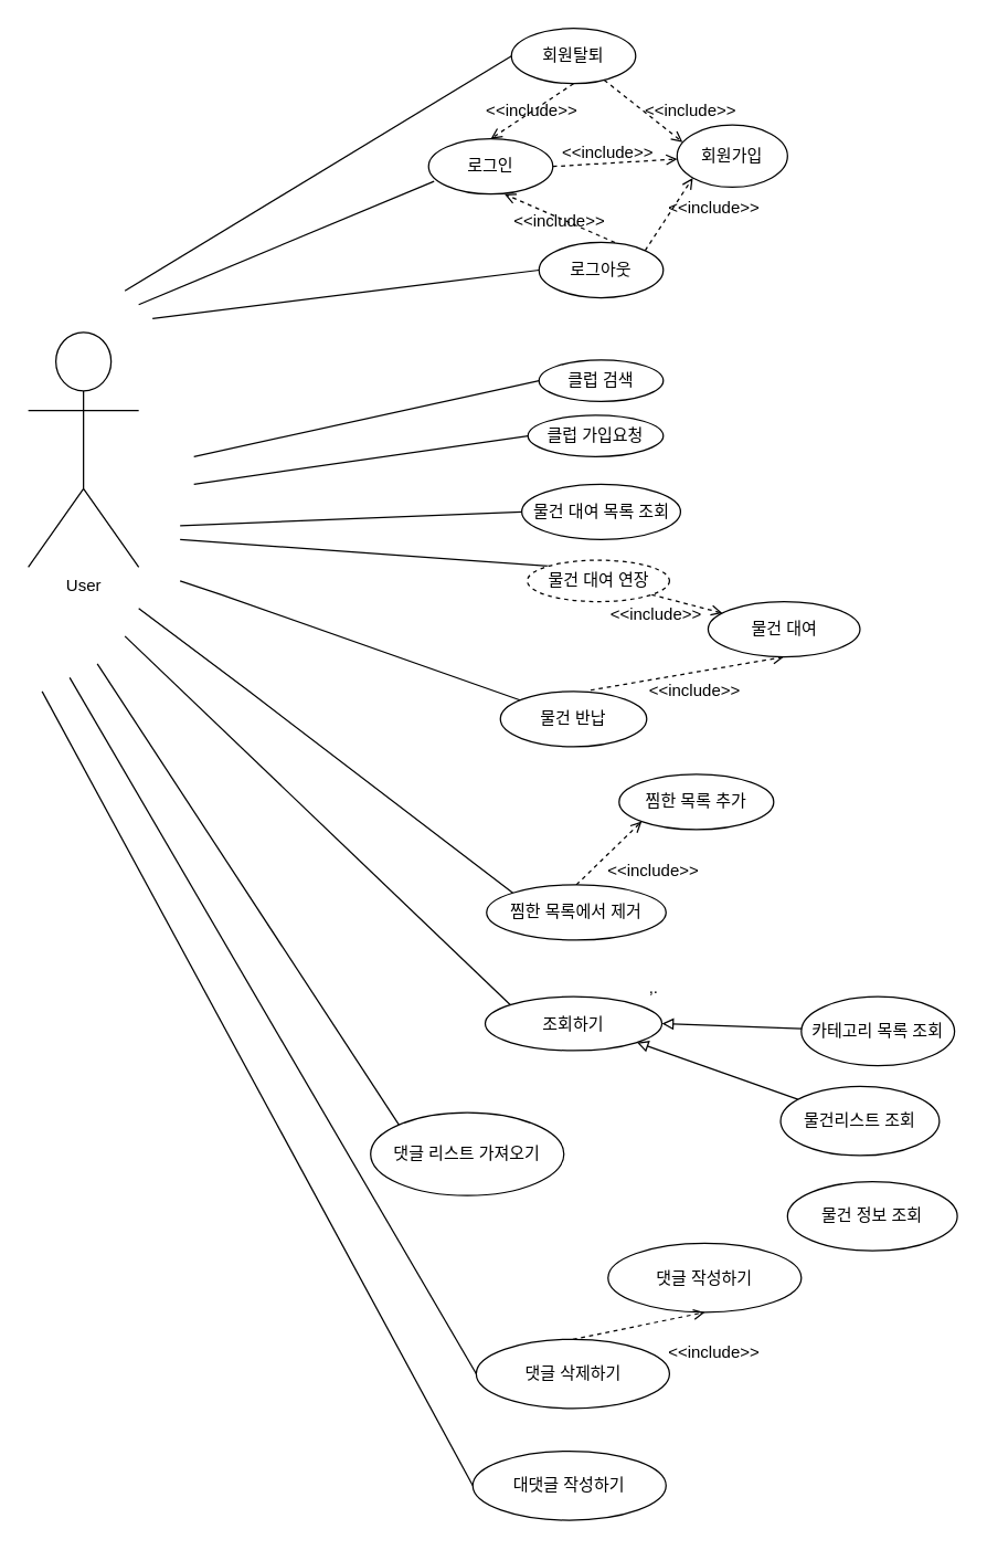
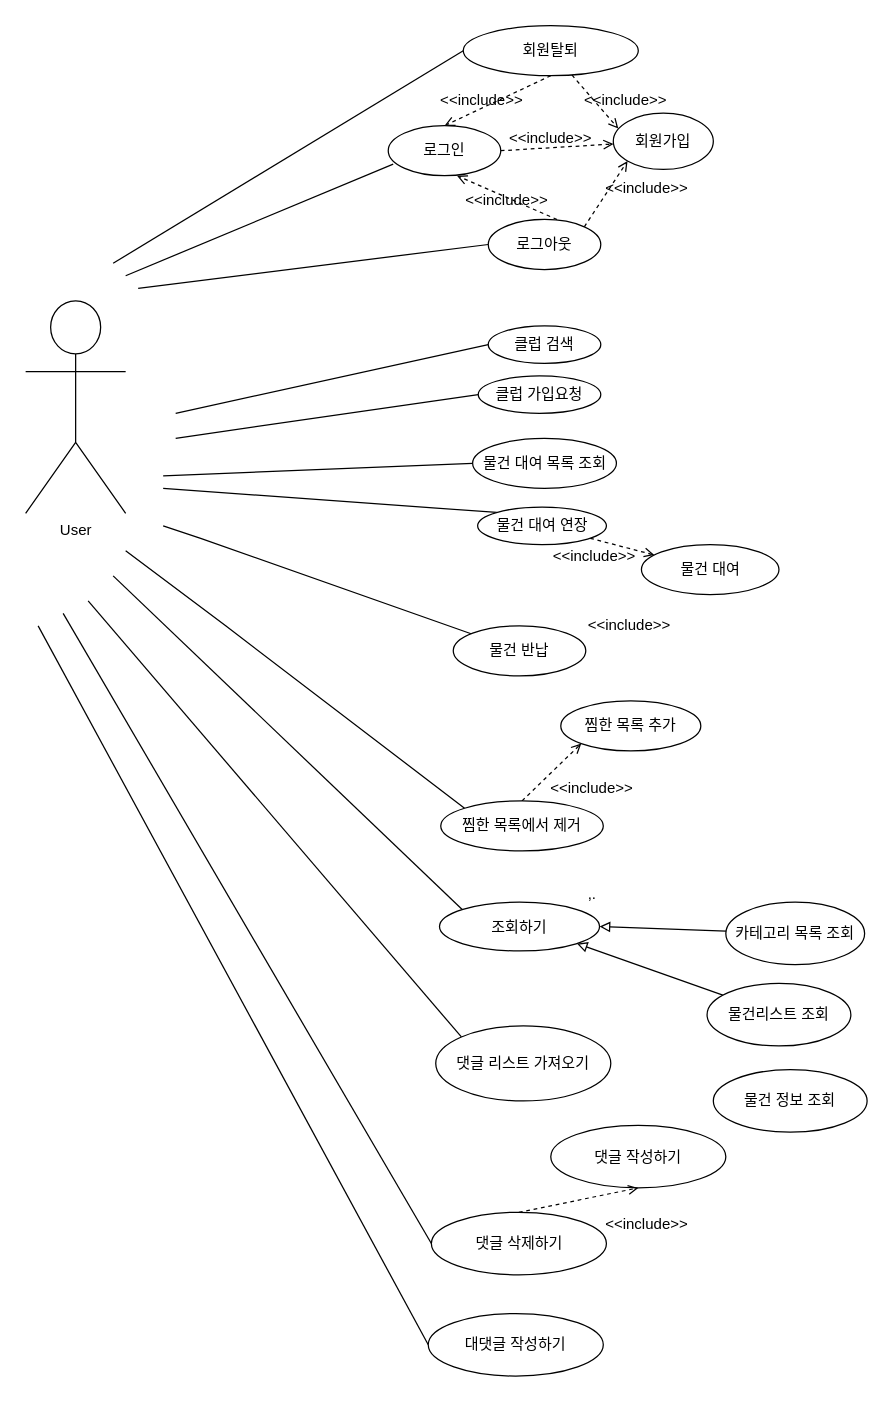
  <mxCell id="0" />
  <mxCell id="1" parent="0" />
  <mxCell id="2" style="edgeStyle=none;rounded=0;orthogonalLoop=1;jettySize=auto;html=1;entryX=0;entryY=0.5;entryDx=0;entryDy=0;endArrow=none;endFill=0;" parent="1" target="24" edge="1"><mxGeometry relative="1" as="geometry"><mxPoint x="110" y="230" as="sourcePoint" /></mxGeometry></mxCell>
  <mxCell id="3" style="edgeStyle=none;rounded=0;orthogonalLoop=1;jettySize=auto;html=1;entryX=0.044;entryY=0.767;entryDx=0;entryDy=0;endArrow=none;endFill=0;entryPerimeter=0;" parent="1" target="20" edge="1"><mxGeometry relative="1" as="geometry"><mxPoint x="100" y="220" as="sourcePoint" /></mxGeometry></mxCell>
  <mxCell id="4" style="edgeStyle=none;rounded=0;orthogonalLoop=1;jettySize=auto;html=1;entryX=0;entryY=0.5;entryDx=0;entryDy=0;endArrow=none;endFill=0;" parent="1" target="18" edge="1"><mxGeometry relative="1" as="geometry"><mxPoint x="90" y="210" as="sourcePoint" /></mxGeometry></mxCell>
  <mxCell id="5" style="rounded=0;orthogonalLoop=1;jettySize=auto;html=1;entryX=0;entryY=0.5;entryDx=0;entryDy=0;startArrow=none;startFill=0;endArrow=none;endFill=0;" parent="1" target="26" edge="1"><mxGeometry relative="1" as="geometry"><mxPoint x="140" y="330" as="sourcePoint" /><Array as="points" /></mxGeometry></mxCell>
  <mxCell id="6" style="edgeStyle=none;rounded=0;orthogonalLoop=1;jettySize=auto;html=1;entryX=0;entryY=0.5;entryDx=0;entryDy=0;startArrow=none;startFill=0;endArrow=none;endFill=0;" parent="1" target="31" edge="1"><mxGeometry relative="1" as="geometry"><mxPoint x="140" y="350" as="sourcePoint" /></mxGeometry></mxCell>
  <mxCell id="7" style="edgeStyle=none;rounded=0;orthogonalLoop=1;jettySize=auto;html=1;entryX=0;entryY=0;entryDx=0;entryDy=0;startArrow=none;startFill=0;endArrow=none;endFill=0;" parent="1" target="34" edge="1"><mxGeometry relative="1" as="geometry"><mxPoint x="130" y="390" as="sourcePoint" /></mxGeometry></mxCell>
  <mxCell id="8" style="rounded=0;orthogonalLoop=1;jettySize=auto;html=1;entryX=0;entryY=0.5;entryDx=0;entryDy=0;startArrow=none;startFill=0;endArrow=none;endFill=0;" parent="1" target="32" edge="1"><mxGeometry relative="1" as="geometry"><mxPoint x="130" y="380" as="sourcePoint" /></mxGeometry></mxCell>
  <mxCell id="9" style="edgeStyle=none;rounded=0;orthogonalLoop=1;jettySize=auto;html=1;startArrow=none;startFill=0;endArrow=none;endFill=0;" parent="1" target="36" edge="1"><mxGeometry relative="1" as="geometry"><mxPoint x="130" y="420" as="sourcePoint" /><Array as="points"><mxPoint x="160" y="430" /></Array></mxGeometry></mxCell>
  <mxCell id="10" style="edgeStyle=none;rounded=0;orthogonalLoop=1;jettySize=auto;html=1;entryX=0;entryY=0;entryDx=0;entryDy=0;startArrow=none;startFill=0;endArrow=none;endFill=0;" parent="1" target="42" edge="1"><mxGeometry relative="1" as="geometry"><mxPoint x="100" y="440" as="sourcePoint" /><Array as="points"><mxPoint x="180" y="500" /></Array></mxGeometry></mxCell>
  <mxCell id="11" style="edgeStyle=none;rounded=0;orthogonalLoop=1;jettySize=auto;html=1;entryX=0;entryY=0;entryDx=0;entryDy=0;startArrow=none;startFill=0;endArrow=none;endFill=0;" parent="1" target="56" edge="1"><mxGeometry relative="1" as="geometry"><mxPoint x="90" y="460" as="sourcePoint" /></mxGeometry></mxCell>
  <mxCell id="12" style="edgeStyle=none;rounded=0;orthogonalLoop=1;jettySize=auto;html=1;entryX=0;entryY=0;entryDx=0;entryDy=0;startArrow=none;startFill=0;endArrow=none;endFill=0;" parent="1" target="50" edge="1"><mxGeometry relative="1" as="geometry"><mxPoint x="70" y="480" as="sourcePoint" /></mxGeometry></mxCell>
  <mxCell id="13" style="edgeStyle=none;rounded=0;orthogonalLoop=1;jettySize=auto;html=1;entryX=0;entryY=0.5;entryDx=0;entryDy=0;startArrow=none;startFill=0;endArrow=none;endFill=0;" parent="1" target="53" edge="1"><mxGeometry relative="1" as="geometry"><mxPoint x="50" y="490" as="sourcePoint" /></mxGeometry></mxCell>
  <mxCell id="14" style="edgeStyle=none;rounded=0;orthogonalLoop=1;jettySize=auto;html=1;startArrow=none;startFill=0;endArrow=none;endFill=0;entryX=0;entryY=0.5;entryDx=0;entryDy=0;" parent="1" target="54" edge="1"><mxGeometry relative="1" as="geometry"><mxPoint x="310" y="1050" as="targetPoint" /><mxPoint x="30" y="500" as="sourcePoint" /></mxGeometry></mxCell>
  <mxCell id="15" value="User" style="shape=umlActor;verticalLabelPosition=bottom;labelBackgroundColor=#ffffff;verticalAlign=top;html=1;" parent="1" vertex="1"><mxGeometry x="20" y="240" width="80" height="170" as="geometry" /></mxCell>
  <mxCell id="16" style="rounded=0;orthogonalLoop=1;jettySize=auto;html=1;exitX=0.5;exitY=1;exitDx=0;exitDy=0;entryX=0.5;entryY=0;entryDx=0;entryDy=0;dashed=1;endArrow=open;endFill=0;" parent="1" source="18" target="20" edge="1"><mxGeometry relative="1" as="geometry" /></mxCell>
  <mxCell id="17" style="edgeStyle=none;rounded=0;orthogonalLoop=1;jettySize=auto;html=1;entryX=0.05;entryY=0.274;entryDx=0;entryDy=0;entryPerimeter=0;endArrow=open;endFill=0;dashed=1;startArrow=none;startFill=0;" parent="1" source="18" target="27" edge="1"><mxGeometry relative="1" as="geometry" /></mxCell>
- <mxCell id="18" value="회원탈퇴" style="ellipse;whiteSpace=wrap;html=1;" parent="1" vertex="1"><mxGeometry x="370" y="20" width="90" height="40" as="geometry" /></mxCell>
+ <mxCell id="18" value="회원탈퇴" style="ellipse;whiteSpace=wrap;html=1;" parent="1" vertex="1"><mxGeometry x="370" y="20" width="140" height="40" as="geometry" /></mxCell>
  <mxCell id="19" style="edgeStyle=none;rounded=0;orthogonalLoop=1;jettySize=auto;html=1;exitX=1;exitY=0.5;exitDx=0;exitDy=0;endArrow=open;endFill=0;dashed=1;" parent="1" source="20" target="27" edge="1"><mxGeometry relative="1" as="geometry" /></mxCell>
  <mxCell id="20" value="로그인" style="ellipse;whiteSpace=wrap;html=1;" parent="1" vertex="1"><mxGeometry x="310" y="100" width="90" height="40" as="geometry" /></mxCell>
  <mxCell id="21" value="&amp;lt;&amp;lt;include&amp;gt;&amp;gt;" style="text;html=1;resizable=0;points=[];autosize=1;align=left;verticalAlign=top;spacingTop=-4;" parent="1" vertex="1"><mxGeometry x="350" y="70" width="80" height="20" as="geometry" /></mxCell>
  <mxCell id="22" style="rounded=0;orthogonalLoop=1;jettySize=auto;html=1;exitX=0.5;exitY=0;exitDx=0;exitDy=0;entryX=0.5;entryY=1;entryDx=0;entryDy=0;dashed=1;endArrow=open;endFill=0;" parent="1" edge="1"><mxGeometry relative="1" as="geometry"><mxPoint x="445" y="175" as="sourcePoint" /><mxPoint x="365" y="140" as="targetPoint" /></mxGeometry></mxCell>
  <mxCell id="23" style="edgeStyle=none;rounded=0;orthogonalLoop=1;jettySize=auto;html=1;exitX=1;exitY=0;exitDx=0;exitDy=0;entryX=0;entryY=1;entryDx=0;entryDy=0;endArrow=open;endFill=0;startArrow=none;startFill=0;dashed=1;" parent="1" source="24" target="27" edge="1"><mxGeometry relative="1" as="geometry" /></mxCell>
  <mxCell id="24" value="로그아웃" style="ellipse;whiteSpace=wrap;html=1;" parent="1" vertex="1"><mxGeometry x="390" y="175" width="90" height="40" as="geometry" /></mxCell>
  <mxCell id="25" value="&amp;lt;&amp;lt;include&amp;gt;&amp;gt;" style="text;html=1;resizable=0;points=[];autosize=1;align=left;verticalAlign=top;spacingTop=-4;" parent="1" vertex="1"><mxGeometry x="370" y="150" width="80" height="20" as="geometry" /></mxCell>
  <mxCell id="26" value="클럽 검색" style="ellipse;whiteSpace=wrap;html=1;" parent="1" vertex="1"><mxGeometry x="390" y="260" width="90" height="30" as="geometry" /></mxCell>
  <mxCell id="27" value="회원가입" style="ellipse;whiteSpace=wrap;html=1;" parent="1" vertex="1"><mxGeometry x="490" y="90" width="80" height="45" as="geometry" /></mxCell>
  <mxCell id="28" value="&amp;lt;&amp;lt;include&amp;gt;&amp;gt;" style="text;html=1;resizable=0;points=[];autosize=1;align=left;verticalAlign=top;spacingTop=-4;" parent="1" vertex="1"><mxGeometry x="465" y="70" width="80" height="20" as="geometry" /></mxCell>
  <mxCell id="29" value="&amp;lt;&amp;lt;include&amp;gt;&amp;gt;" style="text;html=1;resizable=0;points=[];autosize=1;align=left;verticalAlign=top;spacingTop=-4;" parent="1" vertex="1"><mxGeometry x="482" y="140" width="80" height="20" as="geometry" /></mxCell>
  <mxCell id="30" value="&amp;lt;&amp;lt;include&amp;gt;&amp;gt;" style="text;html=1;resizable=0;points=[];autosize=1;align=left;verticalAlign=top;spacingTop=-4;" parent="1" vertex="1"><mxGeometry x="405" y="100" width="80" height="20" as="geometry" /></mxCell>
  <mxCell id="31" value="클럽 가입요청" style="ellipse;whiteSpace=wrap;html=1;" parent="1" vertex="1"><mxGeometry x="382" y="300" width="98" height="30" as="geometry" /></mxCell>
  <mxCell id="32" value="물건 대여 목록 조회" style="ellipse;whiteSpace=wrap;html=1;" parent="1" vertex="1"><mxGeometry x="377.5" y="350" width="115" height="40" as="geometry" /></mxCell>
  <mxCell id="33" style="edgeStyle=none;rounded=0;orthogonalLoop=1;jettySize=auto;html=1;startArrow=none;startFill=0;endArrow=open;endFill=0;dashed=1;" parent="1" source="34" target="37" edge="1"><mxGeometry relative="1" as="geometry" /></mxCell>
- <mxCell id="34" value="물건 대여 연장" style="ellipse;whiteSpace=wrap;html=1;dashed=1;" parent="1" vertex="1"><mxGeometry x="381.5" y="405" width="103" height="30" as="geometry" /></mxCell>
- <mxCell id="35" style="edgeStyle=none;rounded=0;orthogonalLoop=1;jettySize=auto;html=1;dashed=1;startArrow=none;startFill=0;endArrow=open;endFill=0;entryX=0.5;entryY=1;entryDx=0;entryDy=0;exitX=0.616;exitY=-0.022;exitDx=0;exitDy=0;exitPerimeter=0;" parent="1" source="36" target="37" edge="1"><mxGeometry relative="1" as="geometry"><mxPoint x="280" y="510" as="sourcePoint" /><mxPoint x="355" y="489" as="targetPoint" /></mxGeometry></mxCell>
+ <mxCell id="34" value="물건 대여 연장" style="ellipse;whiteSpace=wrap;html=1;" parent="1" vertex="1"><mxGeometry x="381.5" y="405" width="103" height="30" as="geometry" /></mxCell>
  <mxCell id="36" value="물건 반납" style="ellipse;whiteSpace=wrap;html=1;" parent="1" vertex="1"><mxGeometry x="362" y="500" width="106" height="40" as="geometry" /></mxCell>
  <mxCell id="37" value="물건 대여" style="ellipse;whiteSpace=wrap;html=1;" parent="1" vertex="1"><mxGeometry x="512.5" y="435" width="110" height="40" as="geometry" /></mxCell>
  <mxCell id="38" value="&amp;lt;&amp;lt;include&amp;gt;&amp;gt;" style="text;html=1;resizable=0;points=[];autosize=1;align=left;verticalAlign=top;spacingTop=-4;" parent="1" vertex="1"><mxGeometry x="440" y="435" width="80" height="20" as="geometry" /></mxCell>
  <mxCell id="39" value="&amp;lt;&amp;lt;include&amp;gt;&amp;gt;" style="text;html=1;resizable=0;points=[];autosize=1;align=left;verticalAlign=top;spacingTop=-4;" parent="1" vertex="1"><mxGeometry x="467.5" y="490" width="80" height="20" as="geometry" /></mxCell>
  <mxCell id="40" value="찜한 목록 추가" style="ellipse;whiteSpace=wrap;html=1;" parent="1" vertex="1"><mxGeometry x="448" y="560" width="112" height="40" as="geometry" /></mxCell>
  <mxCell id="41" style="edgeStyle=none;rounded=0;orthogonalLoop=1;jettySize=auto;html=1;exitX=0.5;exitY=0;exitDx=0;exitDy=0;startArrow=none;startFill=0;endArrow=open;endFill=0;dashed=1;entryX=0;entryY=1;entryDx=0;entryDy=0;" parent="1" source="42" target="40" edge="1"><mxGeometry relative="1" as="geometry"><mxPoint x="490" y="660" as="targetPoint" /></mxGeometry></mxCell>
  <mxCell id="42" value="찜한 목록에서 제거" style="ellipse;whiteSpace=wrap;html=1;" parent="1" vertex="1"><mxGeometry x="352" y="640" width="130" height="40" as="geometry" /></mxCell>
  <mxCell id="43" value="&lt;br&gt;,." style="text;html=1;resizable=0;points=[];autosize=1;align=left;verticalAlign=top;spacingTop=-4;" parent="1" vertex="1"><mxGeometry x="468" y="691" width="20" height="30" as="geometry" /></mxCell>
  <mxCell id="44" value="&amp;lt;&amp;lt;include&amp;gt;&amp;gt;" style="text;html=1;resizable=0;points=[];autosize=1;align=left;verticalAlign=top;spacingTop=-4;" parent="1" vertex="1"><mxGeometry x="438" y="620" width="80" height="20" as="geometry" /></mxCell>
  <mxCell id="45" style="edgeStyle=none;rounded=0;orthogonalLoop=1;jettySize=auto;html=1;entryX=1;entryY=0.5;entryDx=0;entryDy=0;startArrow=none;startFill=0;endArrow=block;endFill=0;" parent="1" source="46" target="56" edge="1"><mxGeometry relative="1" as="geometry" /></mxCell>
  <mxCell id="46" value="카테고리 목록 조회" style="ellipse;whiteSpace=wrap;html=1;" parent="1" vertex="1"><mxGeometry x="580" y="721" width="111" height="50" as="geometry" /></mxCell>
  <mxCell id="47" style="edgeStyle=none;rounded=0;orthogonalLoop=1;jettySize=auto;html=1;entryX=1;entryY=1;entryDx=0;entryDy=0;startArrow=none;startFill=0;endArrow=block;endFill=0;" parent="1" source="48" target="56" edge="1"><mxGeometry relative="1" as="geometry" /></mxCell>
  <mxCell id="48" value="물건리스트 조회" style="ellipse;whiteSpace=wrap;html=1;" parent="1" vertex="1"><mxGeometry x="565" y="786" width="115" height="50" as="geometry" /></mxCell>
  <mxCell id="49" value="물건 정보 조회" style="ellipse;whiteSpace=wrap;html=1;" parent="1" vertex="1"><mxGeometry x="570" y="855" width="123" height="50" as="geometry" /></mxCell>
- <mxCell id="50" value="댓글 리스트 가져오기" style="ellipse;whiteSpace=wrap;html=1;" parent="1" vertex="1"><mxGeometry x="268" y="805" width="140" height="60" as="geometry" /></mxCell>
+ <mxCell id="50" value="댓글 리스트 가져오기" style="ellipse;whiteSpace=wrap;html=1;" parent="1" vertex="1"><mxGeometry x="348" y="820" width="140" height="60" as="geometry" /></mxCell>
  <mxCell id="51" value="댓글 작성하기" style="ellipse;whiteSpace=wrap;html=1;" parent="1" vertex="1"><mxGeometry x="440" y="899.5" width="140" height="50" as="geometry" /></mxCell>
  <mxCell id="52" style="edgeStyle=none;rounded=0;orthogonalLoop=1;jettySize=auto;html=1;exitX=0.5;exitY=0;exitDx=0;exitDy=0;entryX=0.5;entryY=1;entryDx=0;entryDy=0;startArrow=none;startFill=0;endArrow=open;endFill=0;dashed=1;" parent="1" source="53" target="51" edge="1"><mxGeometry relative="1" as="geometry" /></mxCell>
  <mxCell id="53" value="댓글 삭제하기" style="ellipse;whiteSpace=wrap;html=1;" parent="1" vertex="1"><mxGeometry x="344.5" y="969" width="140" height="50" as="geometry" /></mxCell>
  <mxCell id="54" value="대댓글 작성하기" style="ellipse;whiteSpace=wrap;html=1;" parent="1" vertex="1"><mxGeometry x="342" y="1050" width="140" height="50" as="geometry" /></mxCell>
  <mxCell id="55" value="&amp;lt;&amp;lt;include&amp;gt;&amp;gt;" style="text;html=1;resizable=0;points=[];autosize=1;align=left;verticalAlign=top;spacingTop=-4;" parent="1" vertex="1"><mxGeometry x="482" y="969" width="80" height="20" as="geometry" /></mxCell>
  <mxCell id="56" value="조회하기" style="ellipse;whiteSpace=wrap;html=1;" parent="1" vertex="1"><mxGeometry x="351" y="721" width="128" height="39" as="geometry" /></mxCell>
